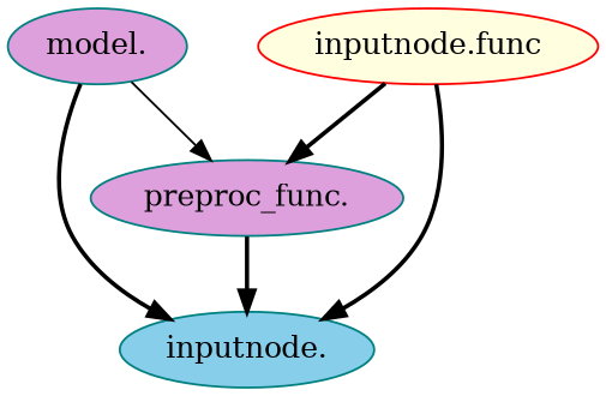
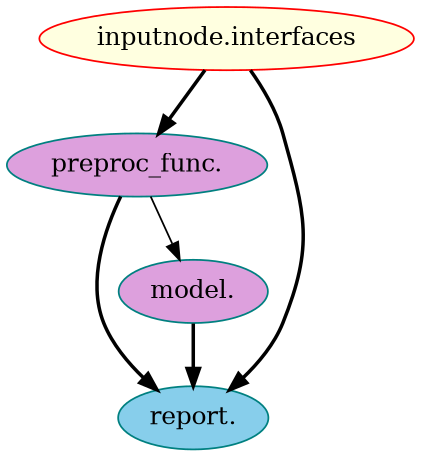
  strict digraph {
    node [style=filled fillcolor=plum color=teal]
    edge [style=bold]
    "preproc_func."
-   "report." [fillcolor=skyblue label="inputnode."]
+   "report." [fillcolor=skyblue]
    "model."
-   "inputnode.interfaces" [fillcolor=lightyellow color=red label="inputnode.func"]
+   "inputnode.interfaces" [fillcolor=lightyellow color=red]
    "preproc_func." -> "report."
-   "model." -> "preproc_func." [style=solid]
+   "preproc_func." -> "model." [style=solid]
    "model." -> "report."
    "inputnode.interfaces" -> "preproc_func."
    "inputnode.interfaces" -> "report."
  }
